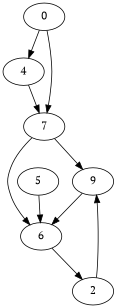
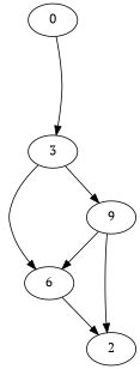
  digraph {
    fontname="PT Serif"
    node [fontname="PT Serif"]
    edge [fontname="PT Serif"]
    n1 [label=0]
-   4
-   3 [label=7]
+   3
    n4 [label=9]
    6
-   5
    2
-   n1 -> 4
    n1 -> 3
-   4 -> 3
    3 -> n4
    3 -> 6
    n4 -> 6
-   2 -> n4
+   n4 -> 2
    6 -> 2
-   5 -> 6
  }
